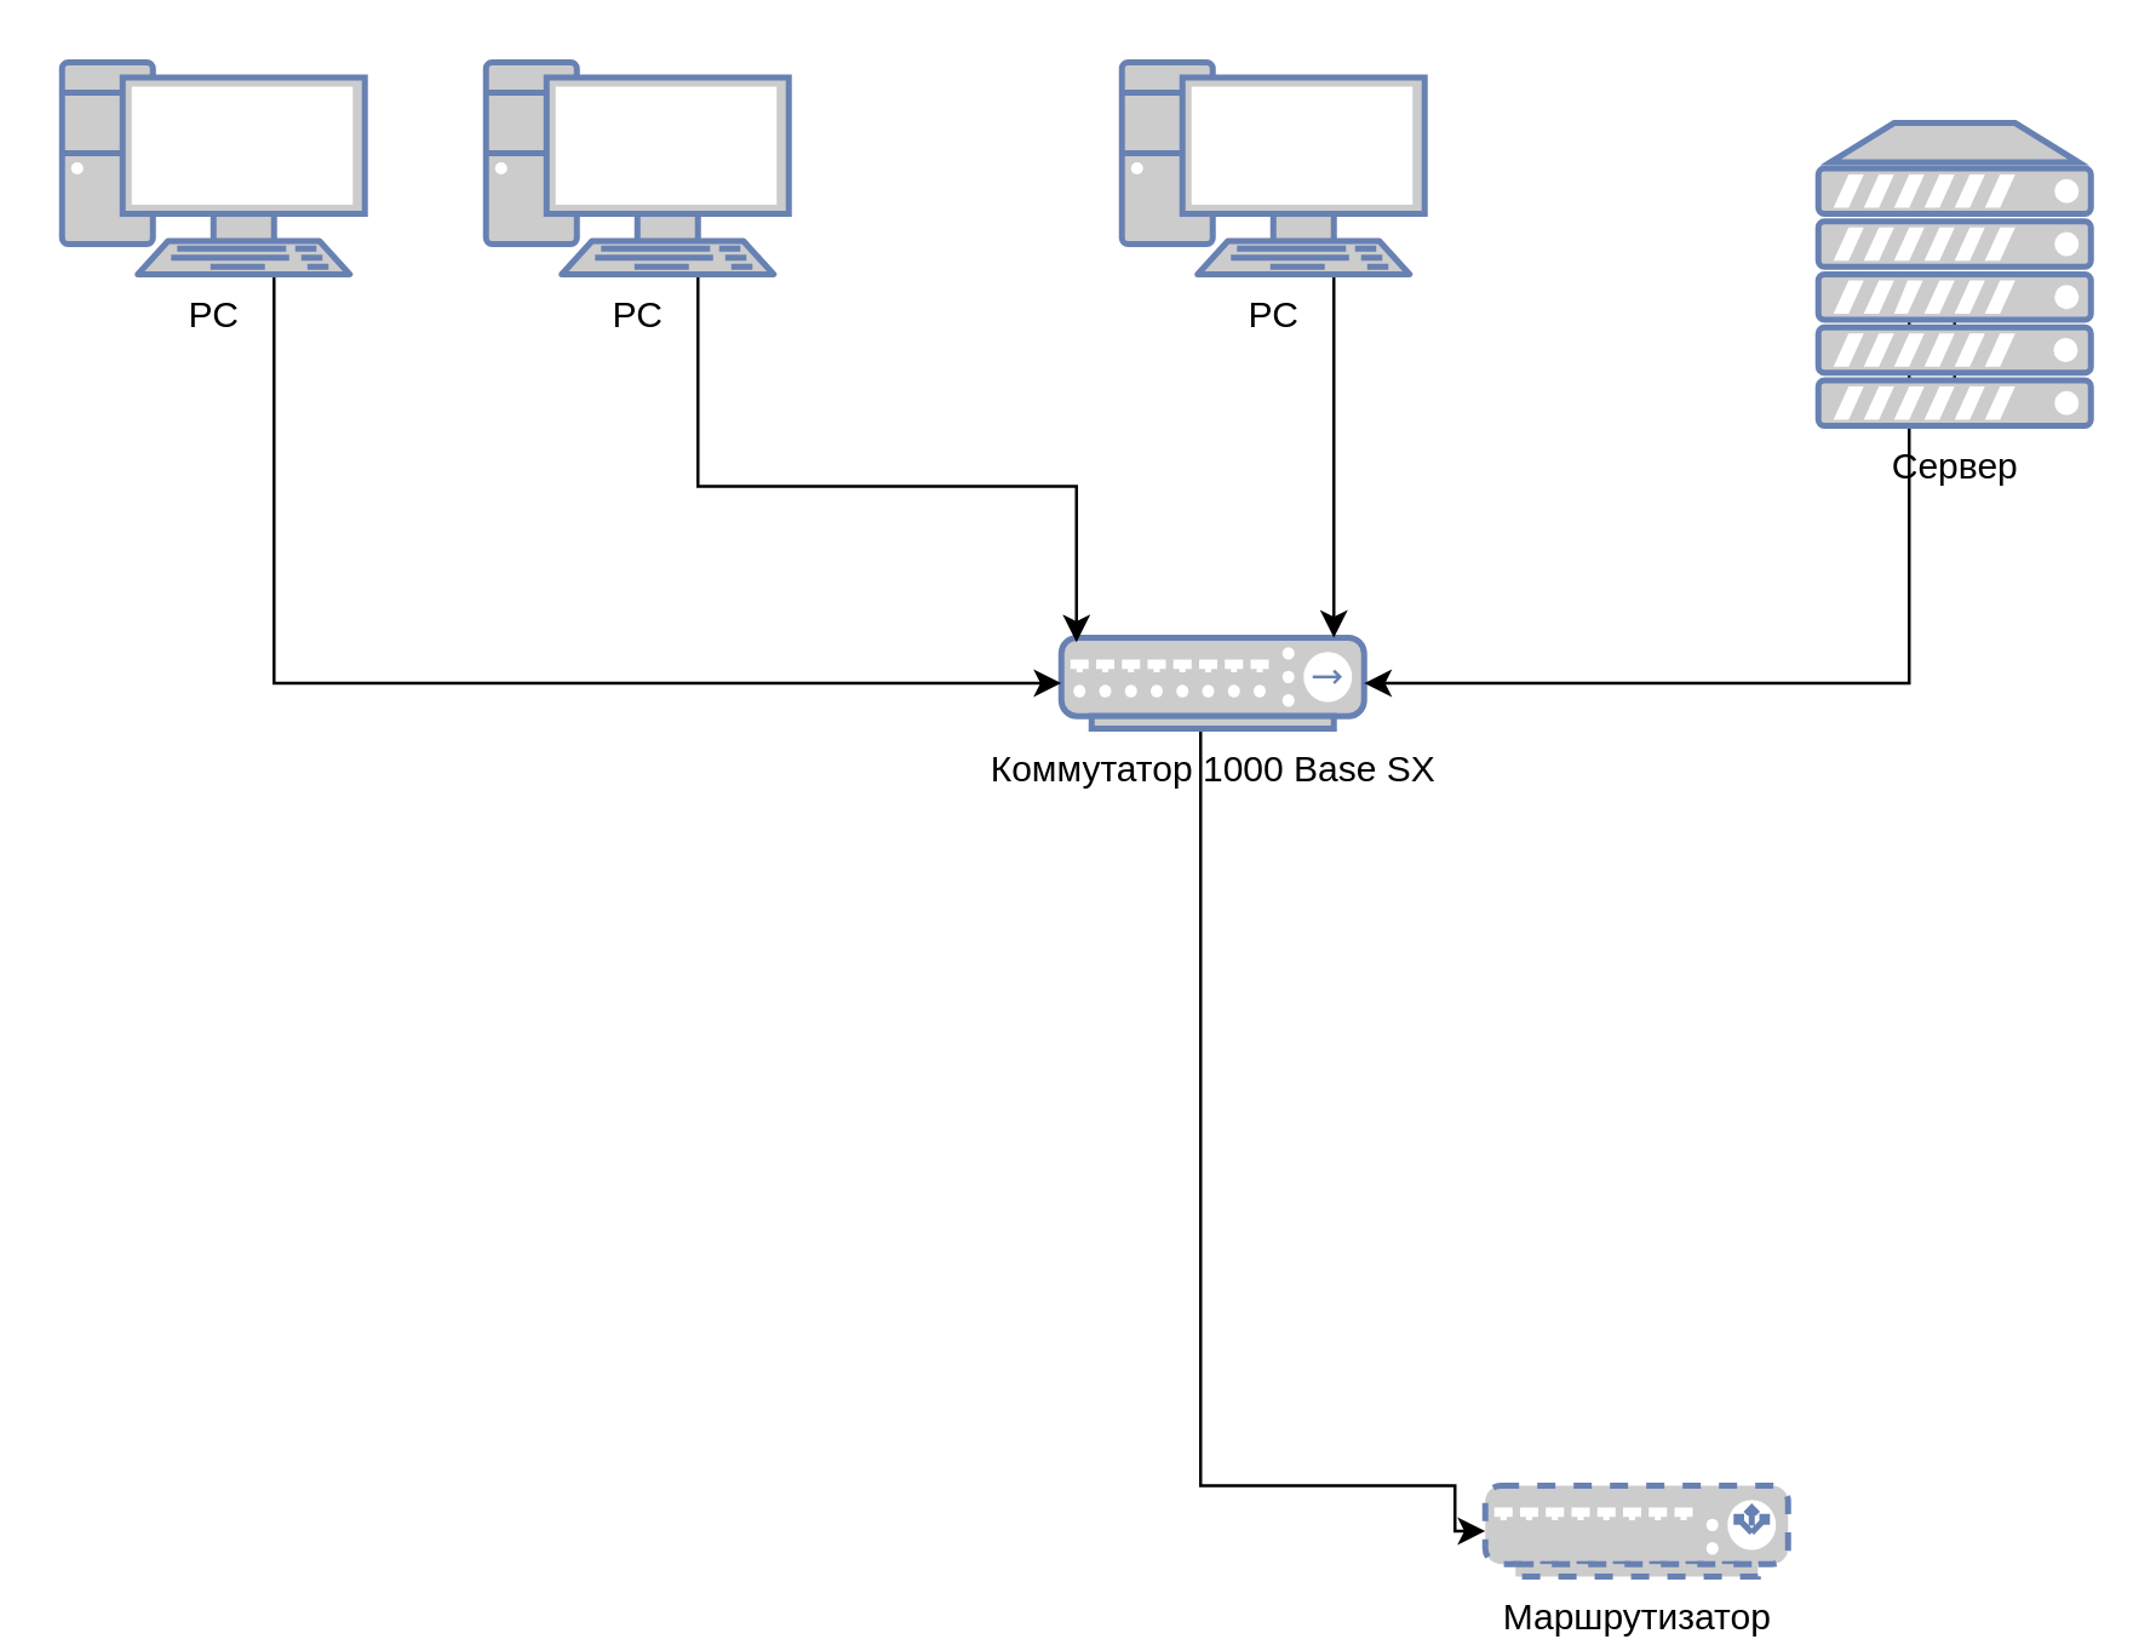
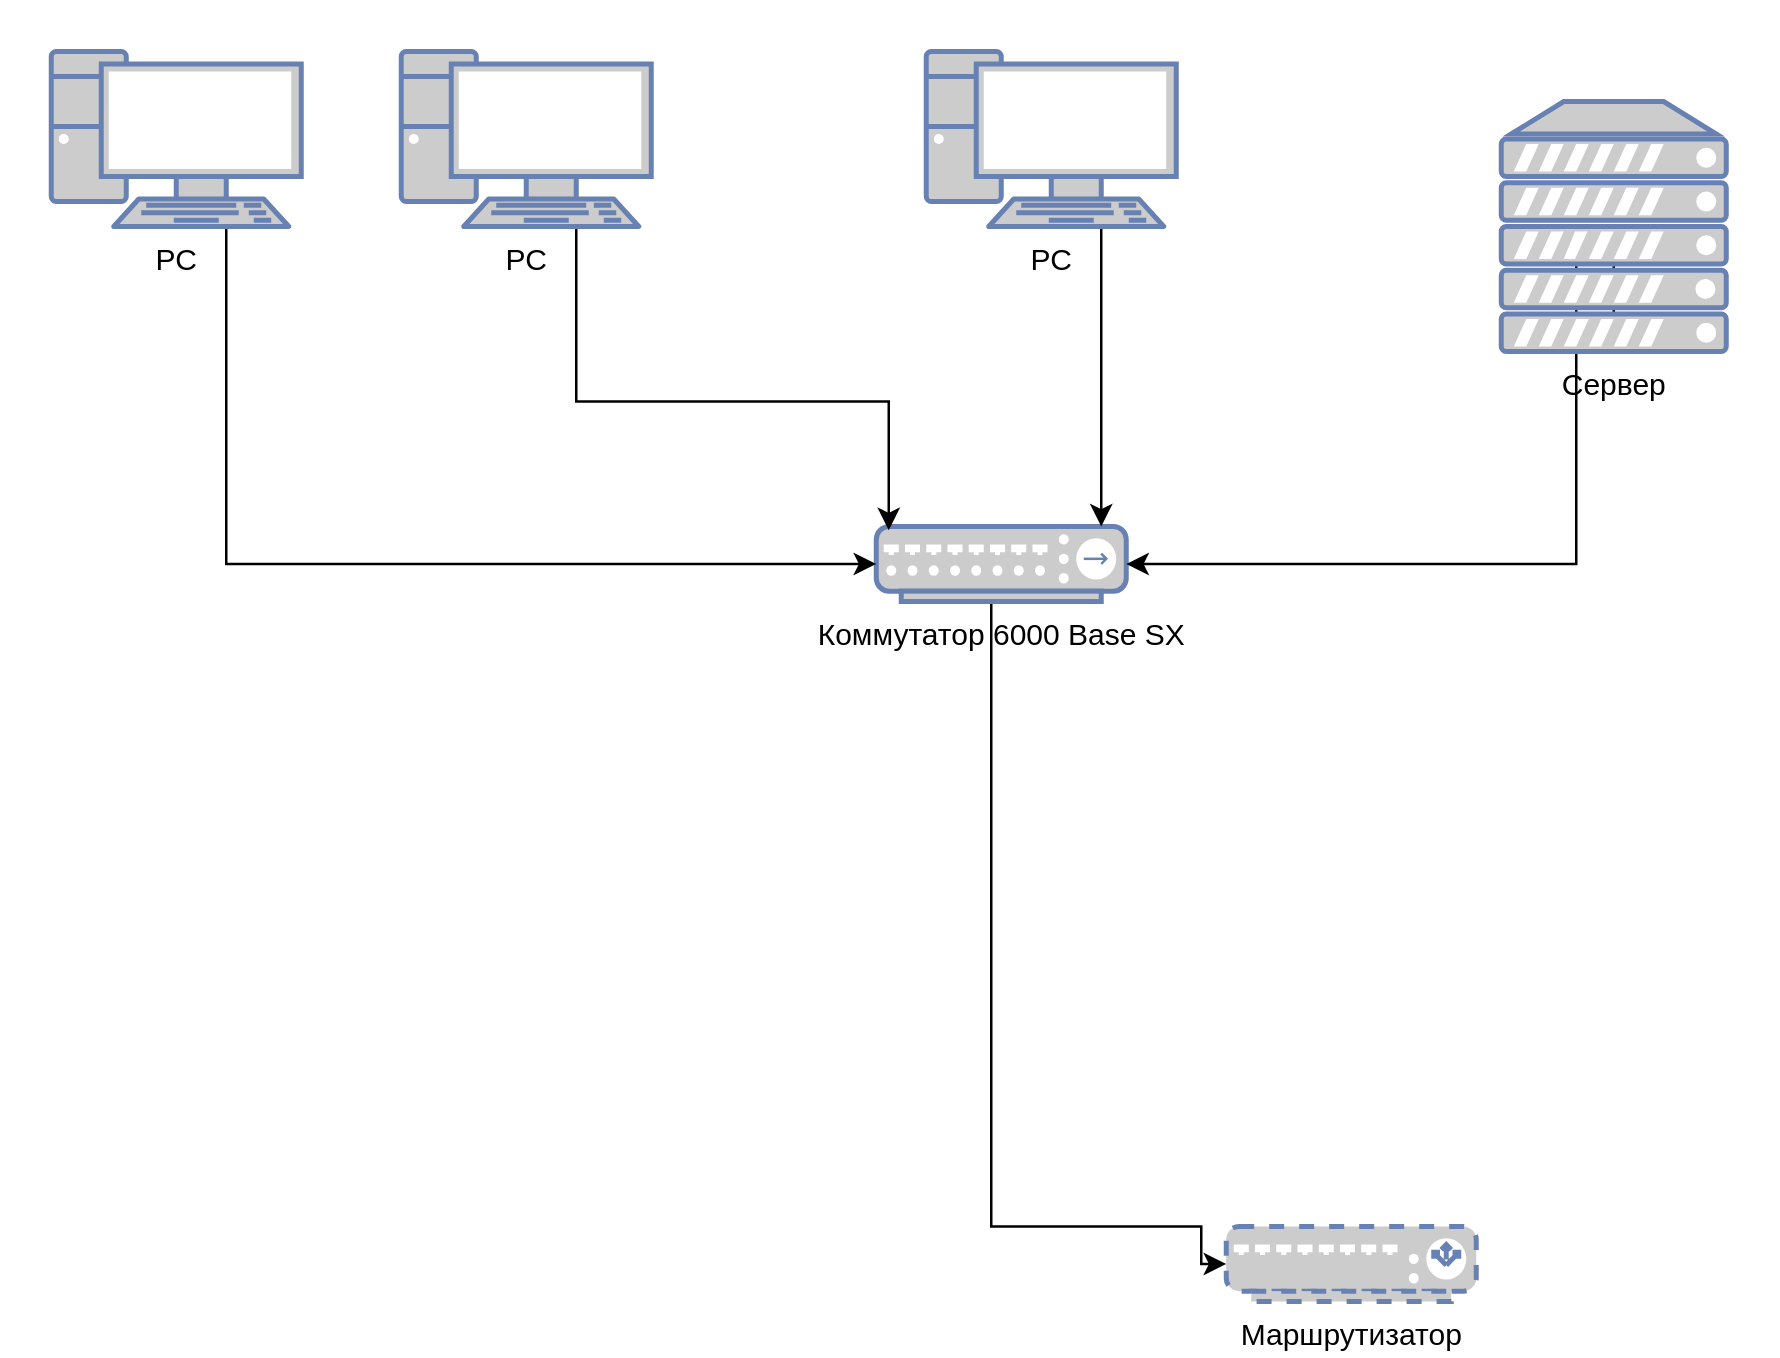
  <mxCell id="0" />
  <mxCell id="1" parent="0" />
  <mxCell id="2" style="edgeStyle=orthogonalEdgeStyle;rounded=0;orthogonalLoop=1;jettySize=auto;html=1;entryX=0;entryY=0.5;entryDx=0;entryDy=0;entryPerimeter=0;" parent="1" target="4" edge="1"><mxGeometry relative="1" as="geometry"><mxPoint x="416" y="485" as="targetPoint" /><Array as="points"><mxPoint x="396" y="490" /><mxPoint x="480" y="490" /></Array><mxPoint x="396" y="240" as="sourcePoint" /></mxGeometry></mxCell>
- <mxCell id="3" value="&lt;span style=&quot;color: rgb(0, 0, 0);&quot;&gt;Коммутатор 1000 Base SX&lt;/span&gt;" style="fontColor=#0066CC;verticalAlign=top;verticalLabelPosition=bottom;labelPosition=center;align=center;html=1;outlineConnect=0;fillColor=#CCCCCC;strokeColor=#6881B3;gradientColor=none;gradientDirection=north;strokeWidth=2;shape=mxgraph.networks.hub;" parent="1" vertex="1"><mxGeometry x="350" y="210" width="100" height="30" as="geometry" /></mxCell>
+ <mxCell id="3" value="&lt;span style=&quot;color: rgb(0, 0, 0);&quot;&gt;Коммутатор 6000 Base SX&lt;/span&gt;" style="fontColor=#0066CC;verticalAlign=top;verticalLabelPosition=bottom;labelPosition=center;align=center;html=1;outlineConnect=0;fillColor=#CCCCCC;strokeColor=#6881B3;gradientColor=none;gradientDirection=north;strokeWidth=2;shape=mxgraph.networks.hub;" parent="1" vertex="1"><mxGeometry x="350" y="210" width="100" height="30" as="geometry" /></mxCell>
  <mxCell id="4" value="&lt;span style=&quot;color: rgb(0, 0, 0);&quot;&gt;Маршрутизатор&lt;/span&gt;" style="fontColor=#0066CC;verticalAlign=top;verticalLabelPosition=bottom;labelPosition=center;align=center;html=1;outlineConnect=0;fillColor=#CCCCCC;strokeColor=#6881B3;gradientColor=none;gradientDirection=north;strokeWidth=2;shape=mxgraph.networks.load_balancer;shadow=0;dashed=1;" parent="1" vertex="1"><mxGeometry x="490" y="490" width="100" height="30" as="geometry" /></mxCell>
  <mxCell id="5" style="edgeStyle=orthogonalEdgeStyle;rounded=0;orthogonalLoop=1;jettySize=auto;html=1;entryX=1;entryY=0.5;entryDx=0;entryDy=0;entryPerimeter=0;exitX=0.5;exitY=1;exitDx=0;exitDy=0;exitPerimeter=0;" parent="1" source="12" target="3" edge="1"><mxGeometry relative="1" as="geometry"><Array as="points"><mxPoint x="630" y="105" /><mxPoint x="630" y="225" /></Array><mxPoint x="660" y="90" as="sourcePoint" /></mxGeometry></mxCell>
  <mxCell id="6" style="edgeStyle=orthogonalEdgeStyle;rounded=0;orthogonalLoop=1;jettySize=auto;html=1;entryX=0;entryY=0.5;entryDx=0;entryDy=0;entryPerimeter=0;" parent="1" source="7" target="3" edge="1"><mxGeometry relative="1" as="geometry"><Array as="points"><mxPoint x="90" y="225" /></Array></mxGeometry></mxCell>
  <mxCell id="7" value="&lt;span style=&quot;color: rgb(0, 0, 0);&quot;&gt;РС&lt;/span&gt;" style="fontColor=#0066CC;verticalAlign=top;verticalLabelPosition=bottom;labelPosition=center;align=center;html=1;outlineConnect=0;fillColor=#CCCCCC;strokeColor=#6881B3;gradientColor=none;gradientDirection=north;strokeWidth=2;shape=mxgraph.networks.pc;shadow=0;" parent="1" vertex="1"><mxGeometry x="20" y="20" width="100" height="70" as="geometry" /></mxCell>
  <mxCell id="8" style="edgeStyle=orthogonalEdgeStyle;rounded=0;orthogonalLoop=1;jettySize=auto;html=1;entryX=0.05;entryY=0.05;entryDx=0;entryDy=0;entryPerimeter=0;" parent="1" source="9" target="3" edge="1"><mxGeometry relative="1" as="geometry"><Array as="points"><mxPoint x="230" y="160" /><mxPoint x="355" y="160" /></Array></mxGeometry></mxCell>
  <mxCell id="9" value="&lt;span style=&quot;color: rgb(0, 0, 0);&quot;&gt;РС&lt;/span&gt;" style="fontColor=#0066CC;verticalAlign=top;verticalLabelPosition=bottom;labelPosition=center;align=center;html=1;outlineConnect=0;fillColor=#CCCCCC;strokeColor=#6881B3;gradientColor=none;gradientDirection=north;strokeWidth=2;shape=mxgraph.networks.pc;shadow=0;" parent="1" vertex="1"><mxGeometry x="160" y="20" width="100" height="70" as="geometry" /></mxCell>
  <mxCell id="10" style="edgeStyle=orthogonalEdgeStyle;rounded=0;orthogonalLoop=1;jettySize=auto;html=1;" parent="1" source="11" target="3" edge="1"><mxGeometry relative="1" as="geometry"><Array as="points"><mxPoint x="440" y="160" /><mxPoint x="440" y="160" /></Array></mxGeometry></mxCell>
  <mxCell id="11" value="&lt;font color=&quot;#000000&quot;&gt;РС&lt;/font&gt;" style="fontColor=#0066CC;verticalAlign=top;verticalLabelPosition=bottom;labelPosition=center;align=center;html=1;outlineConnect=0;fillColor=#CCCCCC;strokeColor=#6881B3;gradientColor=none;gradientDirection=north;strokeWidth=2;shape=mxgraph.networks.pc;shadow=0;" parent="1" vertex="1"><mxGeometry x="370" y="20" width="100" height="70" as="geometry" /></mxCell>
  <mxCell id="12" value="&lt;font color=&quot;#000000&quot;&gt;Сервер&lt;/font&gt;" style="fontColor=#0066CC;verticalAlign=top;verticalLabelPosition=bottom;labelPosition=center;align=center;html=1;outlineConnect=0;fillColor=#CCCCCC;strokeColor=#6881B3;gradientColor=none;gradientDirection=north;strokeWidth=2;shape=mxgraph.networks.server;" vertex="1" parent="1"><mxGeometry x="600" y="40" width="90" height="100" as="geometry" /></mxCell>
